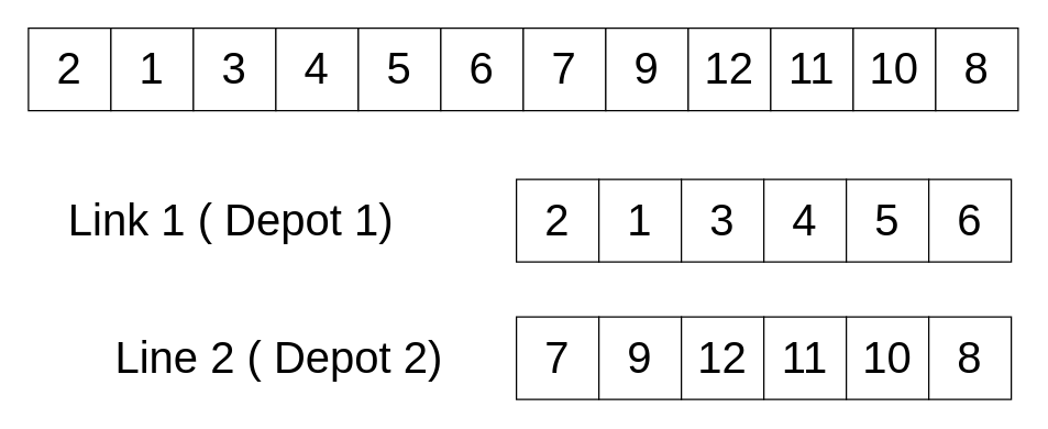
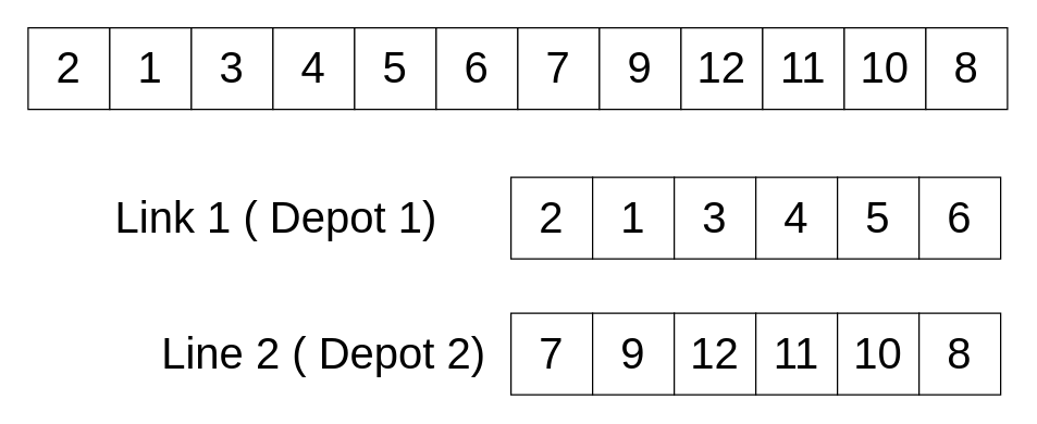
  <mxCell id="0" />
  <mxCell id="1" parent="0" />
  <mxCell id="2" value="&lt;font style=&quot;font-size: 32px&quot;&gt;2&lt;/font&gt;" style="rounded=0;whiteSpace=wrap;html=1;" parent="1" vertex="1"><mxGeometry x="20" y="20" width="60" height="60" as="geometry" /></mxCell>
  <mxCell id="3" value="&lt;font style=&quot;font-size: 32px&quot;&gt;1&lt;/font&gt;" style="rounded=0;whiteSpace=wrap;html=1;" parent="1" vertex="1"><mxGeometry x="80" y="20" width="60" height="60" as="geometry" /></mxCell>
  <mxCell id="4" value="&lt;font style=&quot;font-size: 32px&quot;&gt;3&lt;/font&gt;" style="rounded=0;whiteSpace=wrap;html=1;" parent="1" vertex="1"><mxGeometry x="140" y="20" width="60" height="60" as="geometry" /></mxCell>
  <mxCell id="5" value="&lt;font style=&quot;font-size: 32px&quot;&gt;4&lt;/font&gt;" style="rounded=0;whiteSpace=wrap;html=1;fillColor=#FFFFFF;" parent="1" vertex="1"><mxGeometry x="200" y="20" width="60" height="60" as="geometry" /></mxCell>
  <mxCell id="6" value="&lt;font style=&quot;font-size: 32px&quot;&gt;5&lt;/font&gt;" style="rounded=0;whiteSpace=wrap;html=1;fillColor=#FFFFFF;" parent="1" vertex="1"><mxGeometry x="260" y="20" width="60" height="60" as="geometry" /></mxCell>
  <mxCell id="7" value="&lt;font style=&quot;font-size: 32px&quot;&gt;6&lt;/font&gt;" style="rounded=0;whiteSpace=wrap;html=1;fillColor=#FFFFFF;" parent="1" vertex="1"><mxGeometry x="320" y="20" width="60" height="60" as="geometry" /></mxCell>
  <mxCell id="8" value="&lt;font style=&quot;font-size: 32px&quot;&gt;7&lt;/font&gt;" style="rounded=0;whiteSpace=wrap;html=1;fillColor=#FFFFFF;" parent="1" vertex="1"><mxGeometry x="380" y="20" width="60" height="60" as="geometry" /></mxCell>
  <mxCell id="9" value="&lt;font style=&quot;font-size: 32px&quot;&gt;9&lt;/font&gt;" style="rounded=0;whiteSpace=wrap;html=1;fillColor=#FFFFFF;" parent="1" vertex="1"><mxGeometry x="440" y="20" width="60" height="60" as="geometry" /></mxCell>
  <mxCell id="10" value="&lt;font style=&quot;font-size: 32px&quot;&gt;12&lt;/font&gt;" style="rounded=0;whiteSpace=wrap;html=1;fillColor=#FFFFFF;" parent="1" vertex="1"><mxGeometry x="500" y="20" width="60" height="60" as="geometry" /></mxCell>
  <mxCell id="11" value="&lt;font style=&quot;font-size: 32px&quot;&gt;11&lt;/font&gt;" style="rounded=0;whiteSpace=wrap;html=1;fillColor=#FFFFFF;" parent="1" vertex="1"><mxGeometry x="560" y="20" width="60" height="60" as="geometry" /></mxCell>
  <mxCell id="12" value="&lt;font style=&quot;font-size: 32px&quot;&gt;10&lt;/font&gt;" style="rounded=0;whiteSpace=wrap;html=1;" parent="1" vertex="1"><mxGeometry x="620" y="20" width="60" height="60" as="geometry" /></mxCell>
  <mxCell id="13" value="&lt;font style=&quot;font-size: 32px&quot;&gt;8&lt;/font&gt;" style="rounded=0;whiteSpace=wrap;html=1;" parent="1" vertex="1"><mxGeometry x="680" y="20" width="60" height="60" as="geometry" /></mxCell>
  <mxCell id="14" value="&lt;font style=&quot;font-size: 32px&quot;&gt;2&lt;/font&gt;" style="rounded=0;whiteSpace=wrap;html=1;" vertex="1" parent="1"><mxGeometry x="375" y="130" width="60" height="60" as="geometry" /></mxCell>
  <mxCell id="15" value="&lt;font style=&quot;font-size: 32px&quot;&gt;1&lt;/font&gt;" style="rounded=0;whiteSpace=wrap;html=1;" vertex="1" parent="1"><mxGeometry x="435" y="130" width="60" height="60" as="geometry" /></mxCell>
  <mxCell id="16" value="&lt;font style=&quot;font-size: 32px&quot;&gt;3&lt;/font&gt;" style="rounded=0;whiteSpace=wrap;html=1;" vertex="1" parent="1"><mxGeometry x="495" y="130" width="60" height="60" as="geometry" /></mxCell>
  <mxCell id="17" value="&lt;font style=&quot;font-size: 32px&quot;&gt;4&lt;/font&gt;" style="rounded=0;whiteSpace=wrap;html=1;fillColor=#FFFFFF;" vertex="1" parent="1"><mxGeometry x="555" y="130" width="60" height="60" as="geometry" /></mxCell>
  <mxCell id="18" value="&lt;font style=&quot;font-size: 32px&quot;&gt;5&lt;/font&gt;" style="rounded=0;whiteSpace=wrap;html=1;fillColor=#FFFFFF;" vertex="1" parent="1"><mxGeometry x="615" y="130" width="60" height="60" as="geometry" /></mxCell>
  <mxCell id="19" value="&lt;font style=&quot;font-size: 32px&quot;&gt;6&lt;/font&gt;" style="rounded=0;whiteSpace=wrap;html=1;fillColor=#FFFFFF;" vertex="1" parent="1"><mxGeometry x="675" y="130" width="60" height="60" as="geometry" /></mxCell>
  <mxCell id="20" value="&lt;font style=&quot;font-size: 32px&quot;&gt;7&lt;/font&gt;" style="rounded=0;whiteSpace=wrap;html=1;fillColor=#FFFFFF;" vertex="1" parent="1"><mxGeometry x="375" y="230" width="60" height="60" as="geometry" /></mxCell>
  <mxCell id="21" value="&lt;font style=&quot;font-size: 32px&quot;&gt;9&lt;/font&gt;" style="rounded=0;whiteSpace=wrap;html=1;fillColor=#FFFFFF;" vertex="1" parent="1"><mxGeometry x="435" y="230" width="60" height="60" as="geometry" /></mxCell>
  <mxCell id="22" value="&lt;font style=&quot;font-size: 32px&quot;&gt;12&lt;/font&gt;" style="rounded=0;whiteSpace=wrap;html=1;fillColor=#FFFFFF;" vertex="1" parent="1"><mxGeometry x="495" y="230" width="60" height="60" as="geometry" /></mxCell>
  <mxCell id="23" value="&lt;font style=&quot;font-size: 32px&quot;&gt;11&lt;/font&gt;" style="rounded=0;whiteSpace=wrap;html=1;fillColor=#FFFFFF;" vertex="1" parent="1"><mxGeometry x="555" y="230" width="60" height="60" as="geometry" /></mxCell>
  <mxCell id="24" value="&lt;font style=&quot;font-size: 32px&quot;&gt;10&lt;/font&gt;" style="rounded=0;whiteSpace=wrap;html=1;" vertex="1" parent="1"><mxGeometry x="615" y="230" width="60" height="60" as="geometry" /></mxCell>
  <mxCell id="25" value="&lt;font style=&quot;font-size: 32px&quot;&gt;8&lt;/font&gt;" style="rounded=0;whiteSpace=wrap;html=1;" vertex="1" parent="1"><mxGeometry x="675" y="230" width="60" height="60" as="geometry" /></mxCell>
- <mxCell id="26" value="&lt;font style=&quot;font-size: 32px&quot;&gt;Link 1 ( Depot 1)&lt;/font&gt;" style="text;html=1;strokeColor=none;fillColor=none;align=center;verticalAlign=middle;whiteSpace=wrap;rounded=0;" vertex="1" parent="1"><mxGeometry x="45" y="150" width="245" height="20" as="geometry" /></mxCell>
- <mxCell id="27" value="&lt;font style=&quot;font-size: 32px&quot;&gt;Line 2 ( Depot 2)&lt;/font&gt;" style="text;html=1;strokeColor=none;fillColor=none;align=center;verticalAlign=middle;whiteSpace=wrap;rounded=0;" vertex="1" parent="1"><mxGeometry x="80" y="250" width="245" height="20" as="geometry" /></mxCell>
+ <mxCell id="26" value="&lt;font style=&quot;font-size: 32px&quot;&gt;Link 1 ( Depot 1)&lt;/font&gt;" style="text;html=1;strokeColor=none;fillColor=none;align=center;verticalAlign=middle;whiteSpace=wrap;rounded=0;" vertex="1" parent="1"><mxGeometry x="80" y="150" width="245" height="20" as="geometry" /></mxCell>
+ <mxCell id="27" value="&lt;font style=&quot;font-size: 32px&quot;&gt;Line 2 ( Depot 2)&lt;/font&gt;" style="text;html=1;strokeColor=none;fillColor=none;align=center;verticalAlign=middle;whiteSpace=wrap;rounded=0;" vertex="1" parent="1"><mxGeometry x="115" y="250" width="245" height="20" as="geometry" /></mxCell>
